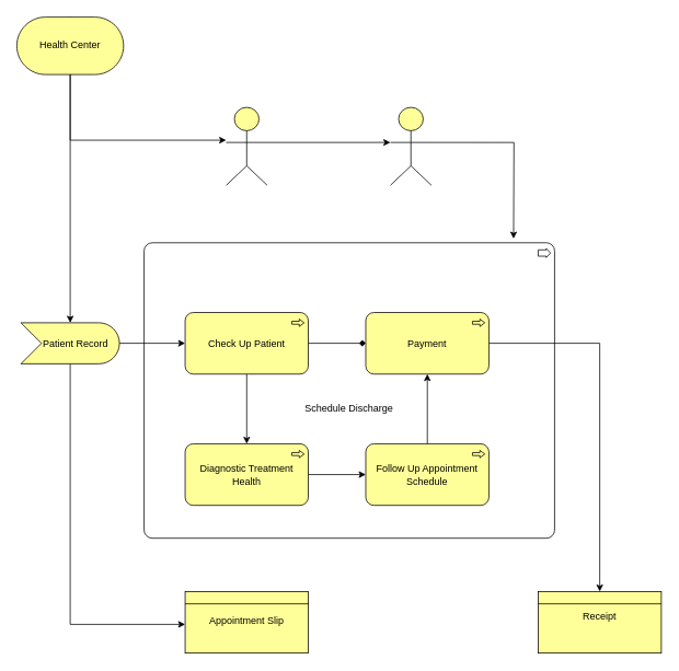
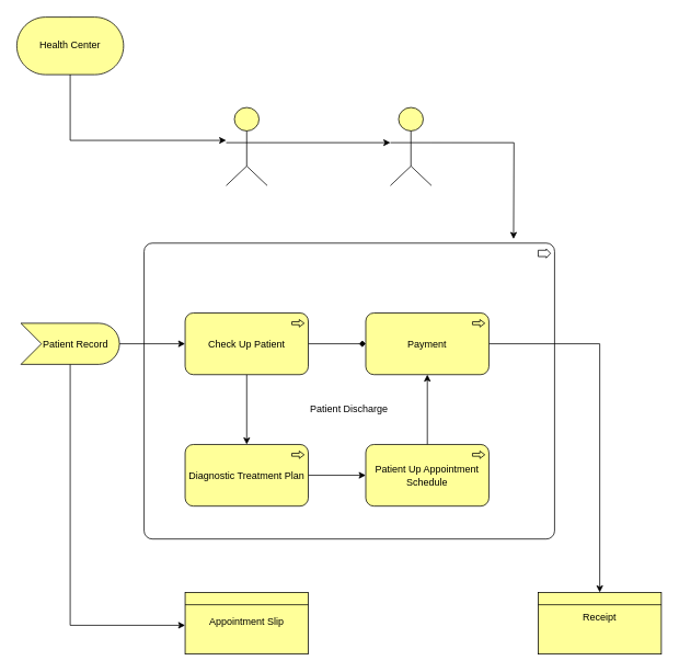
  <mxCell id="0" />
  <mxCell id="1" parent="0" />
- <mxCell id="2" value="" style="edgeStyle=orthogonalEdgeStyle;rounded=0;orthogonalLoop=1;jettySize=auto;html=1;" parent="1" source="4" target="7" edge="1"><mxGeometry relative="1" as="geometry" /></mxCell>
  <mxCell id="3" style="edgeStyle=orthogonalEdgeStyle;rounded=0;orthogonalLoop=1;jettySize=auto;html=1;exitX=0.5;exitY=0;exitDx=0;exitDy=0;exitPerimeter=0;" edge="1" parent="1" source="4" target="20"><mxGeometry relative="1" as="geometry"><Array as="points"><mxPoint x="85" y="170" /></Array></mxGeometry></mxCell>
  <mxCell id="4" value="Health Center" style="html=1;outlineConnect=0;whiteSpace=wrap;fillColor=#ffff99;shape=mxgraph.archimate3.service;" parent="1" vertex="1"><mxGeometry x="20" y="20" width="130" height="70" as="geometry" /></mxCell>
  <mxCell id="5" value="" style="edgeStyle=orthogonalEdgeStyle;rounded=0;orthogonalLoop=1;jettySize=auto;html=1;" parent="1" source="7" target="10" edge="1"><mxGeometry relative="1" as="geometry" /></mxCell>
  <mxCell id="6" style="edgeStyle=orthogonalEdgeStyle;rounded=0;orthogonalLoop=1;jettySize=auto;html=1;" edge="1" parent="1" source="7"><mxGeometry relative="1" as="geometry"><mxPoint x="225" y="760" as="targetPoint" /><Array as="points"><mxPoint x="85" y="760" /></Array></mxGeometry></mxCell>
  <mxCell id="7" value="&amp;nbsp; &amp;nbsp; Patient Record" style="html=1;outlineConnect=0;whiteSpace=wrap;fillColor=#ffff99;shape=mxgraph.archimate3.event;" parent="1" vertex="1"><mxGeometry x="25" y="392.5" width="120" height="50" as="geometry" /></mxCell>
  <mxCell id="8" value="" style="edgeStyle=orthogonalEdgeStyle;rounded=0;orthogonalLoop=1;jettySize=auto;html=1;endArrow=diamond;" parent="1" source="10" target="16" edge="1"><mxGeometry relative="1" as="geometry" /></mxCell>
  <mxCell id="9" value="" style="edgeStyle=orthogonalEdgeStyle;rounded=0;orthogonalLoop=1;jettySize=auto;html=1;" parent="1" source="10" target="12" edge="1"><mxGeometry relative="1" as="geometry" /></mxCell>
  <mxCell id="10" value="Check Up Patient" style="html=1;outlineConnect=0;whiteSpace=wrap;fillColor=#ffff99;shape=mxgraph.archimate3.application;appType=proc;archiType=rounded;" parent="1" vertex="1"><mxGeometry x="225" y="380" width="150" height="75" as="geometry" /></mxCell>
  <mxCell id="11" value="" style="edgeStyle=orthogonalEdgeStyle;rounded=0;orthogonalLoop=1;jettySize=auto;html=1;" parent="1" source="12" target="14" edge="1"><mxGeometry relative="1" as="geometry" /></mxCell>
- <mxCell id="12" value="Diagnostic Treatment Health" style="html=1;outlineConnect=0;whiteSpace=wrap;fillColor=#ffff99;shape=mxgraph.archimate3.application;appType=proc;archiType=rounded;" parent="1" vertex="1"><mxGeometry x="225" y="540" width="150" height="75" as="geometry" /></mxCell>
+ <mxCell id="12" value="Diagnostic Treatment Plan" style="html=1;outlineConnect=0;whiteSpace=wrap;fillColor=#ffff99;shape=mxgraph.archimate3.application;appType=proc;archiType=rounded;" parent="1" vertex="1"><mxGeometry x="225" y="540" width="150" height="75" as="geometry" /></mxCell>
  <mxCell id="13" value="" style="edgeStyle=orthogonalEdgeStyle;rounded=0;orthogonalLoop=1;jettySize=auto;html=1;" parent="1" source="14" target="16" edge="1"><mxGeometry relative="1" as="geometry" /></mxCell>
- <mxCell id="14" value="Follow Up Appointment Schedule" style="html=1;outlineConnect=0;whiteSpace=wrap;fillColor=#ffff99;shape=mxgraph.archimate3.application;appType=proc;archiType=rounded;" parent="1" vertex="1"><mxGeometry x="445" y="540" width="150" height="75" as="geometry" /></mxCell>
+ <mxCell id="14" value="Patient Up Appointment Schedule" style="html=1;outlineConnect=0;whiteSpace=wrap;fillColor=#ffff99;shape=mxgraph.archimate3.application;appType=proc;archiType=rounded;" parent="1" vertex="1"><mxGeometry x="445" y="540" width="150" height="75" as="geometry" /></mxCell>
  <mxCell id="15" style="edgeStyle=orthogonalEdgeStyle;rounded=0;orthogonalLoop=1;jettySize=auto;html=1;entryX=0.5;entryY=0;entryDx=0;entryDy=0;entryPerimeter=0;" edge="1" parent="1" source="16" target="17"><mxGeometry relative="1" as="geometry" /></mxCell>
  <mxCell id="16" value="Payment" style="html=1;outlineConnect=0;whiteSpace=wrap;fillColor=#ffff99;shape=mxgraph.archimate3.application;appType=proc;archiType=rounded;" parent="1" vertex="1"><mxGeometry x="445" y="380" width="150" height="75" as="geometry" /></mxCell>
  <mxCell id="17" value="&lt;table cellpadding=&quot;0&quot; cellspacing=&quot;0&quot; style=&quot;font-size:1em;width:100%;height:100%;&quot;&gt;&lt;tbody&gt;&lt;tr style=&quot;height:20px;&quot;&gt;&lt;td align=&quot;center&quot;&gt;&lt;/td&gt;&lt;/tr&gt;&lt;tr&gt;&lt;td valign=&quot;top&quot; style=&quot;padding:4px;&quot;&gt;Receipt&lt;br&gt;&lt;/td&gt;&lt;/tr&gt;&lt;/tbody&gt;&lt;/table&gt;" style="html=1;outlineConnect=0;whiteSpace=wrap;fillColor=#ffff99;shape=mxgraph.archimate3.businessObject;overflow=fill;" vertex="1" parent="1"><mxGeometry x="655" y="720" width="150" height="75" as="geometry" /></mxCell>
- <mxCell id="18" value="&lt;br&gt;&lt;br&gt;&lt;br&gt;Schedule Discharge" style="html=1;outlineConnect=0;whiteSpace=wrap;fillColor=none;shape=mxgraph.archimate.business;busType=process" vertex="1" parent="1"><mxGeometry x="175" y="295" width="500" height="360" as="geometry" /></mxCell>
+ <mxCell id="18" value="&lt;br&gt;&lt;br&gt;&lt;br&gt;Patient Discharge" style="html=1;outlineConnect=0;whiteSpace=wrap;fillColor=none;shape=mxgraph.archimate.business;busType=process" vertex="1" parent="1"><mxGeometry x="175" y="295" width="500" height="360" as="geometry" /></mxCell>
  <mxCell id="19" style="edgeStyle=orthogonalEdgeStyle;rounded=0;orthogonalLoop=1;jettySize=auto;html=1;exitX=1;exitY=0.45;exitDx=0;exitDy=0;exitPerimeter=0;entryX=0;entryY=0.45;entryDx=0;entryDy=0;entryPerimeter=0;" edge="1" parent="1" source="20" target="22"><mxGeometry relative="1" as="geometry" /></mxCell>
  <mxCell id="20" value="" style="html=1;outlineConnect=0;whiteSpace=wrap;fillColor=#ffff99;verticalLabelPosition=bottom;verticalAlign=top;align=center;shape=mxgraph.archimate3.actor;" vertex="1" parent="1"><mxGeometry x="275" y="130" width="50" height="95" as="geometry" /></mxCell>
  <mxCell id="21" style="edgeStyle=orthogonalEdgeStyle;rounded=0;orthogonalLoop=1;jettySize=auto;html=1;exitX=1;exitY=0.45;exitDx=0;exitDy=0;exitPerimeter=0;" edge="1" parent="1" source="22"><mxGeometry relative="1" as="geometry"><mxPoint x="625" y="290" as="targetPoint" /></mxGeometry></mxCell>
  <mxCell id="22" value="" style="html=1;outlineConnect=0;whiteSpace=wrap;fillColor=#ffff99;verticalLabelPosition=bottom;verticalAlign=top;align=center;shape=mxgraph.archimate3.actor;" vertex="1" parent="1"><mxGeometry x="475" y="130" width="50" height="95" as="geometry" /></mxCell>
  <mxCell id="23" value="&lt;br&gt;&lt;br&gt;Appointment Slip" style="html=1;outlineConnect=0;whiteSpace=wrap;fillColor=#ffff99;shape=mxgraph.archimate3.businessObject;overflow=fill;" vertex="1" parent="1"><mxGeometry x="225" y="720" width="150" height="75" as="geometry" /></mxCell>
